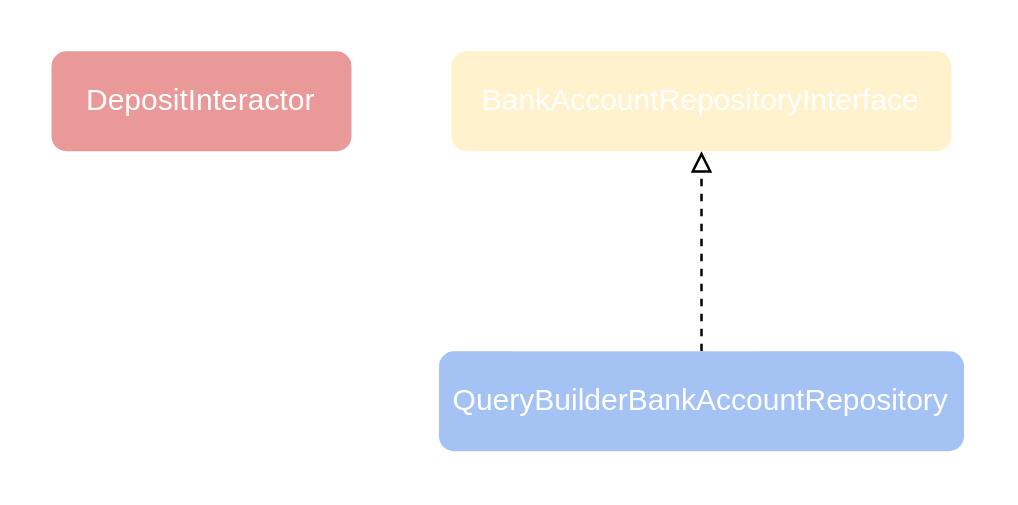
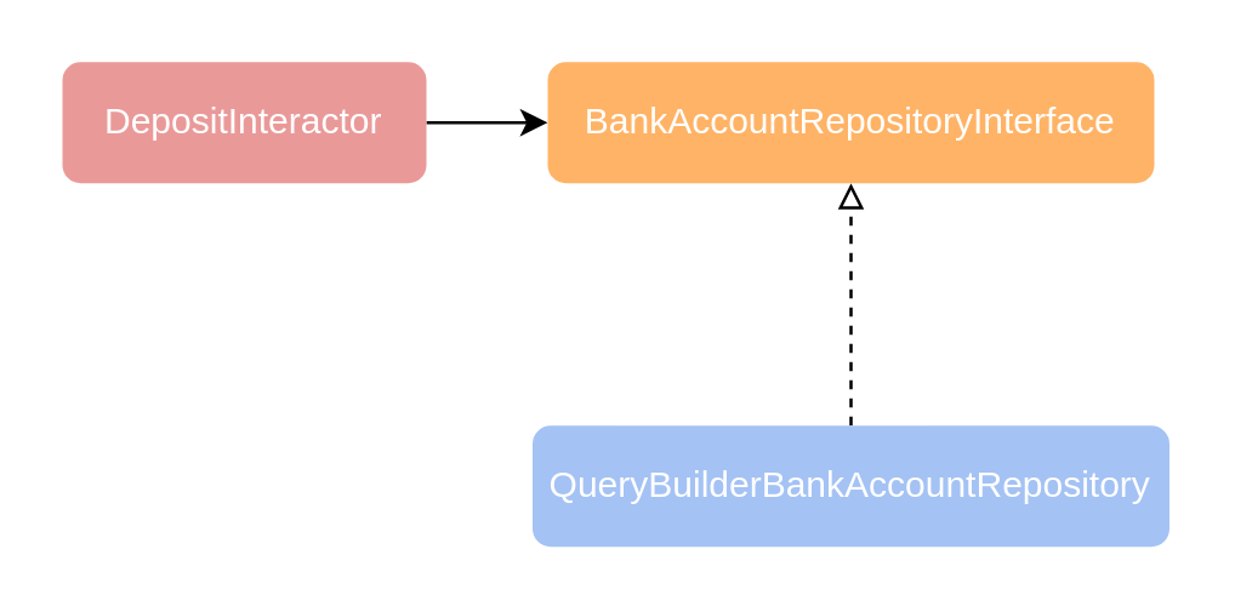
  <mxCell id="0" />
  <mxCell id="1" parent="0" />
+ <mxCell id="2" style="edgeStyle=none;html=1;" parent="1" source="3" target="6" edge="1"><mxGeometry relative="1" as="geometry" /></mxCell>
  <mxCell id="3" value="&lt;span style=&quot;color: rgb(255, 255, 255);&quot;&gt;Deposit&lt;/span&gt;&lt;font color=&quot;#ffffff&quot;&gt;Interactor&lt;/font&gt;" style="rounded=1;whiteSpace=wrap;html=1;fillColor=#ea9999ff;strokeColor=none;" parent="1" vertex="1"><mxGeometry x="20" y="20" width="120" height="40" as="geometry" /></mxCell>
  <mxCell id="4" style="edgeStyle=none;html=1;endArrow=block;endFill=0;dashed=1;" parent="1" source="5" target="6" edge="1"><mxGeometry relative="1" as="geometry" /></mxCell>
  <mxCell id="5" value="&lt;span style=&quot;color: rgb(255, 255, 255);&quot;&gt;QueryBuilderBankAccount&lt;/span&gt;&lt;font color=&quot;#ffffff&quot;&gt;Repository&lt;/font&gt;" style="rounded=1;whiteSpace=wrap;html=1;fillColor=#a4c2f4ff;strokeColor=none;" parent="1" vertex="1"><mxGeometry x="175" y="140" width="210" height="40" as="geometry" /></mxCell>
- <mxCell id="6" value="&lt;span style=&quot;color: rgb(255, 255, 255);&quot;&gt;BankAccount&lt;/span&gt;&lt;font color=&quot;#ffffff&quot;&gt;RepositoryInterface&lt;/font&gt;&lt;font color=&quot;#ffffff&quot;&gt;&lt;br&gt;&lt;/font&gt;" style="rounded=1;whiteSpace=wrap;html=1;fillColor=#fff2cc;strokeColor=none;" parent="1" vertex="1"><mxGeometry x="180" y="20" width="200" height="40" as="geometry" /></mxCell>
+ <mxCell id="6" value="&lt;span style=&quot;color: rgb(255, 255, 255);&quot;&gt;BankAccount&lt;/span&gt;&lt;font color=&quot;#ffffff&quot;&gt;RepositoryInterface&lt;/font&gt;&lt;font color=&quot;#ffffff&quot;&gt;&lt;br&gt;&lt;/font&gt;" style="rounded=1;whiteSpace=wrap;html=1;fillColor=#FFB366;strokeColor=none;" parent="1" vertex="1"><mxGeometry x="180" y="20" width="200" height="40" as="geometry" /></mxCell>
